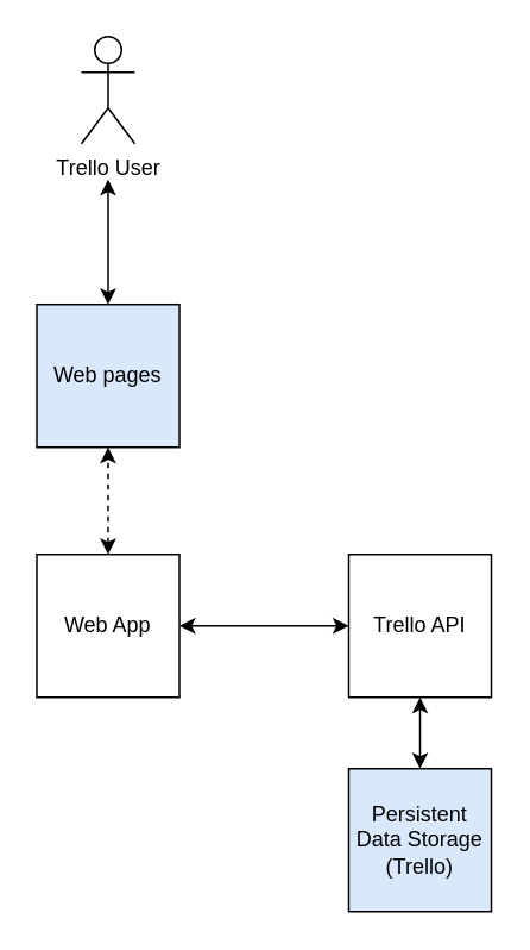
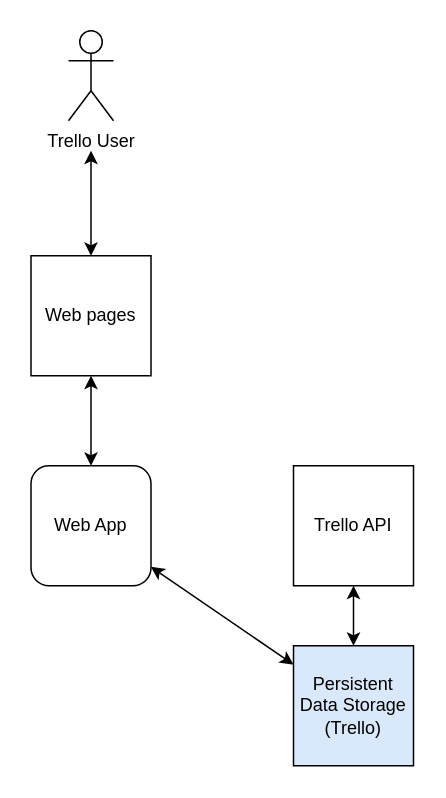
  <mxCell id="0" />
  <mxCell id="1" parent="0" />
  <mxCell id="2" value="Trello User" style="shape=umlActor;verticalLabelPosition=bottom;verticalAlign=top;html=1;outlineConnect=0;" vertex="1" parent="1"><mxGeometry x="45" y="20" width="30" height="60" as="geometry" /></mxCell>
- <mxCell id="3" value="Web App" style="whiteSpace=wrap;html=1;aspect=fixed;" vertex="1" parent="1"><mxGeometry x="20" y="310" width="80" height="80" as="geometry" /></mxCell>
+ <mxCell id="3" value="Web App" style="whiteSpace=wrap;html=1;aspect=fixed;rounded=1;" vertex="1" parent="1"><mxGeometry x="20" y="310" width="80" height="80" as="geometry" /></mxCell>
  <mxCell id="4" value="Persistent Data Storage (Trello)" style="whiteSpace=wrap;html=1;aspect=fixed;fillColor=#dae8fc;" vertex="1" parent="1"><mxGeometry x="195" y="430" width="80" height="80" as="geometry" /></mxCell>
- <mxCell id="5" value="" style="endArrow=classic;startArrow=classic;html=1;rounded=0;entryX=0;entryY=0.5;entryDx=0;entryDy=0;" edge="1" parent="1" source="3" target="6"><mxGeometry width="50" height="50" relative="1" as="geometry"><mxPoint x="315" y="460" as="sourcePoint" /><mxPoint x="160" y="340" as="targetPoint" /></mxGeometry></mxCell>
+ <mxCell id="5" value="" style="endArrow=classic;startArrow=classic;html=1;rounded=0;" edge="1" parent="1" source="3" target="4"><mxGeometry width="50" height="50" relative="1" as="geometry"><mxPoint x="315" y="460" as="sourcePoint" /><mxPoint x="160" y="340" as="targetPoint" /></mxGeometry></mxCell>
  <mxCell id="6" value="Trello API" style="whiteSpace=wrap;html=1;aspect=fixed;" vertex="1" parent="1"><mxGeometry x="195" y="310" width="80" height="80" as="geometry" /></mxCell>
  <mxCell id="7" value="" style="endArrow=classic;startArrow=classic;html=1;rounded=0;exitX=0.5;exitY=0;exitDx=0;exitDy=0;entryX=0.5;entryY=1;entryDx=0;entryDy=0;" edge="1" parent="1" source="4" target="6"><mxGeometry width="50" height="50" relative="1" as="geometry"><mxPoint x="315" y="460" as="sourcePoint" /><mxPoint x="365" y="410" as="targetPoint" /></mxGeometry></mxCell>
- <mxCell id="8" value="&lt;div&gt;Web pages&lt;/div&gt;" style="whiteSpace=wrap;html=1;aspect=fixed;fillColor=#dae8fc;" vertex="1" parent="1"><mxGeometry x="20" y="170" width="80" height="80" as="geometry" /></mxCell>
+ <mxCell id="8" value="&lt;div&gt;Web pages&lt;/div&gt;" style="whiteSpace=wrap;html=1;aspect=fixed;" vertex="1" parent="1"><mxGeometry x="20" y="170" width="80" height="80" as="geometry" /></mxCell>
  <mxCell id="9" value="" style="endArrow=classic;startArrow=classic;html=1;rounded=0;entryX=0.5;entryY=0;entryDx=0;entryDy=0;" edge="1" parent="1" target="8"><mxGeometry width="50" height="50" relative="1" as="geometry"><mxPoint x="60" y="100" as="sourcePoint" /><mxPoint x="360" y="300" as="targetPoint" /></mxGeometry></mxCell>
- <mxCell id="10" value="" style="endArrow=classic;startArrow=classic;html=1;rounded=0;exitX=0.5;exitY=0;exitDx=0;exitDy=0;entryX=0.5;entryY=1;entryDx=0;entryDy=0;dashed=1;" edge="1" parent="1" source="3" target="8"><mxGeometry width="50" height="50" relative="1" as="geometry"><mxPoint x="310" y="350" as="sourcePoint" /><mxPoint x="360" y="300" as="targetPoint" /></mxGeometry></mxCell>
+ <mxCell id="10" value="" style="endArrow=classic;startArrow=classic;html=1;rounded=0;exitX=0.5;exitY=0;exitDx=0;exitDy=0;entryX=0.5;entryY=1;entryDx=0;entryDy=0;" edge="1" parent="1" source="3" target="8"><mxGeometry width="50" height="50" relative="1" as="geometry"><mxPoint x="310" y="350" as="sourcePoint" /><mxPoint x="360" y="300" as="targetPoint" /></mxGeometry></mxCell>
